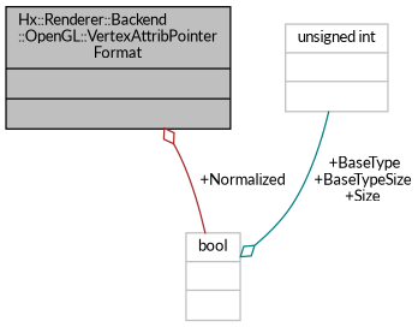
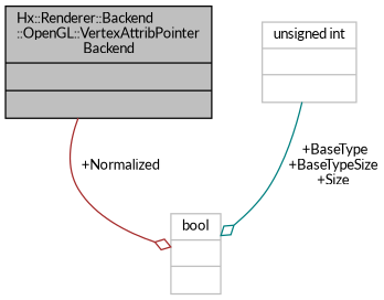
  digraph {
    fontname=Lato
    node [color=grey75 fillcolor=white fontname=Lato fontsize=10 shape=record style=filled]
    edge [arrowhead=odiamond fontname=Lato fontsize=10 labelfontname=Helvetica labelfontsize=10 style=solid]
-   n1 [color=black fillcolor=grey75 fontcolor=black height=0.2 label="{Hx::Renderer::Backend\l::OpenGL::VertexAttribPointer\lFormat\n||}" width=0.4]
+   n1 [color=black fillcolor=grey75 fontcolor=black height=0.2 label="{Hx::Renderer::Backend\l::OpenGL::VertexAttribPointer\lBackend\n||}" width=0.4]
    n2 [height=0.2 label="{bool\n||}" width=0.4]
    n3 [height=0.2 label="{unsigned int\n||}" width=0.4]
-   n2 -> n1 [color=brown label=" +Normalized"]
+   n1 -> n2 [color=brown label=" +Normalized"]
    n3 -> n2 [color=teal label=" +BaseType\n+BaseTypeSize\n+Size"]
  }
